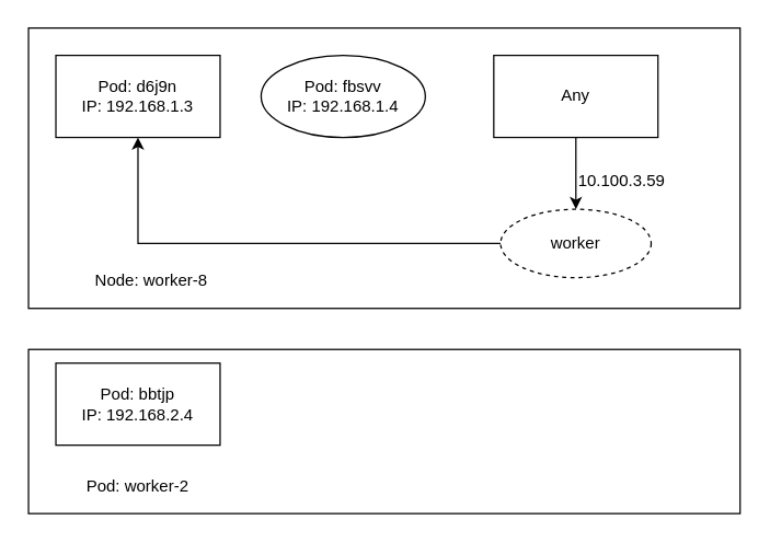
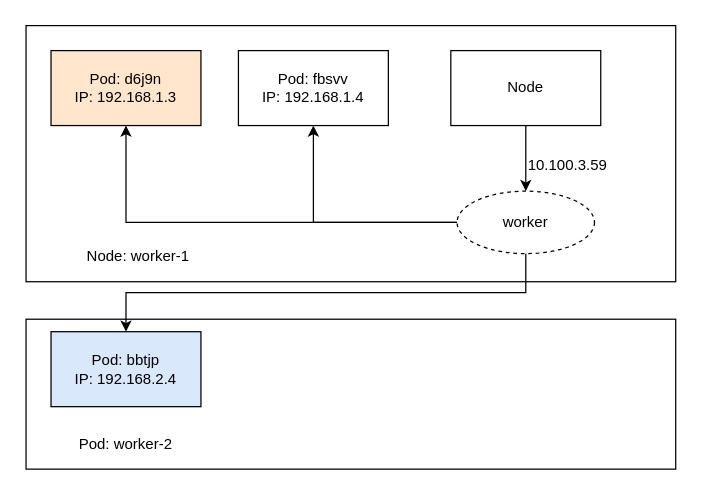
  <mxCell id="0" />
  <mxCell id="1" parent="0" />
  <mxCell id="2" value="" style="rounded=0;whiteSpace=wrap;html=1;" vertex="1" parent="1"><mxGeometry x="20" y="20" width="520" height="205" as="geometry" /></mxCell>
- <mxCell id="3" value="Node: worker-8" style="text;html=1;strokeColor=none;fillColor=none;align=center;verticalAlign=middle;whiteSpace=wrap;rounded=0;" vertex="1" parent="1"><mxGeometry x="50" y="195" width="120" height="20" as="geometry" /></mxCell>
- <mxCell id="4" value="Pod: d6j9n&lt;br&gt;IP:&amp;nbsp;192.168.1.3&lt;br&gt;" style="rounded=0;whiteSpace=wrap;html=1;" vertex="1" parent="1"><mxGeometry x="40" y="40" width="120" height="60" as="geometry" /></mxCell>
- <mxCell id="5" value="Pod: fbsvv&lt;br&gt;IP:&amp;nbsp;192.168.1.4&lt;br&gt;" style="ellipse;whiteSpace=wrap;html=1;" vertex="1" parent="1"><mxGeometry x="190" y="40" width="120" height="60" as="geometry" /></mxCell>
+ <mxCell id="3" value="Node: worker-1" style="text;html=1;strokeColor=none;fillColor=none;align=center;verticalAlign=middle;whiteSpace=wrap;rounded=0;" vertex="1" parent="1"><mxGeometry x="50" y="195" width="120" height="20" as="geometry" /></mxCell>
+ <mxCell id="4" value="Pod: d6j9n&lt;br&gt;IP:&amp;nbsp;192.168.1.3&lt;br&gt;" style="rounded=0;whiteSpace=wrap;html=1;fillColor=#ffe6cc;" vertex="1" parent="1"><mxGeometry x="40" y="40" width="120" height="60" as="geometry" /></mxCell>
+ <mxCell id="5" value="Pod: fbsvv&lt;br&gt;IP:&amp;nbsp;192.168.1.4&lt;br&gt;" style="rounded=0;whiteSpace=wrap;html=1;" vertex="1" parent="1"><mxGeometry x="190" y="40" width="120" height="60" as="geometry" /></mxCell>
  <mxCell id="6" value="" style="rounded=0;whiteSpace=wrap;html=1;" vertex="1" parent="1"><mxGeometry x="20" y="255" width="520" height="120" as="geometry" /></mxCell>
  <mxCell id="7" value="Pod: worker-2" style="text;html=1;strokeColor=none;fillColor=none;align=center;verticalAlign=middle;whiteSpace=wrap;rounded=0;" vertex="1" parent="1"><mxGeometry x="40" y="345" width="120" height="20" as="geometry" /></mxCell>
- <mxCell id="8" value="Pod: bbtjp&lt;br&gt;IP:&amp;nbsp;192.168.2.4&lt;br&gt;" style="rounded=0;whiteSpace=wrap;html=1;" vertex="1" parent="1"><mxGeometry x="40" y="265" width="120" height="60" as="geometry" /></mxCell>
+ <mxCell id="8" value="Pod: bbtjp&lt;br&gt;IP:&amp;nbsp;192.168.2.4&lt;br&gt;" style="rounded=0;whiteSpace=wrap;html=1;fillColor=#dae8fc;" vertex="1" parent="1"><mxGeometry x="40" y="265" width="120" height="60" as="geometry" /></mxCell>
  <mxCell id="9" style="edgeStyle=orthogonalEdgeStyle;rounded=0;orthogonalLoop=1;jettySize=auto;html=1;exitX=0.5;exitY=1;exitDx=0;exitDy=0;" edge="1" parent="1" source="10" target="14"><mxGeometry relative="1" as="geometry" /></mxCell>
- <mxCell id="10" value="Any" style="rounded=0;whiteSpace=wrap;html=1;" vertex="1" parent="1"><mxGeometry x="360" y="40" width="120" height="60" as="geometry" /></mxCell>
+ <mxCell id="10" value="Node" style="rounded=0;whiteSpace=wrap;html=1;" vertex="1" parent="1"><mxGeometry x="360" y="40" width="120" height="60" as="geometry" /></mxCell>
+ <mxCell id="11" style="edgeStyle=orthogonalEdgeStyle;rounded=0;orthogonalLoop=1;jettySize=auto;html=1;exitX=0;exitY=0.5;exitDx=0;exitDy=0;entryX=0.5;entryY=1;entryDx=0;entryDy=0;" edge="1" parent="1" source="14" target="5"><mxGeometry relative="1" as="geometry" /></mxCell>
  <mxCell id="12" style="edgeStyle=orthogonalEdgeStyle;rounded=0;orthogonalLoop=1;jettySize=auto;html=1;exitX=0;exitY=0.5;exitDx=0;exitDy=0;" edge="1" parent="1" source="14" target="4"><mxGeometry relative="1" as="geometry" /></mxCell>
+ <mxCell id="13" style="edgeStyle=orthogonalEdgeStyle;rounded=0;orthogonalLoop=1;jettySize=auto;html=1;exitX=0.5;exitY=1;exitDx=0;exitDy=0;" edge="1" parent="1" source="14" target="8"><mxGeometry relative="1" as="geometry" /></mxCell>
  <mxCell id="14" value="worker" style="ellipse;whiteSpace=wrap;html=1;dashed=1;" vertex="1" parent="1"><mxGeometry x="365" y="152.5" width="110" height="50" as="geometry" /></mxCell>
  <mxCell id="15" value="10.100.3.59" style="text;html=1;" vertex="1" parent="1"><mxGeometry x="420" y="117.5" width="80" height="18" as="geometry" /></mxCell>
